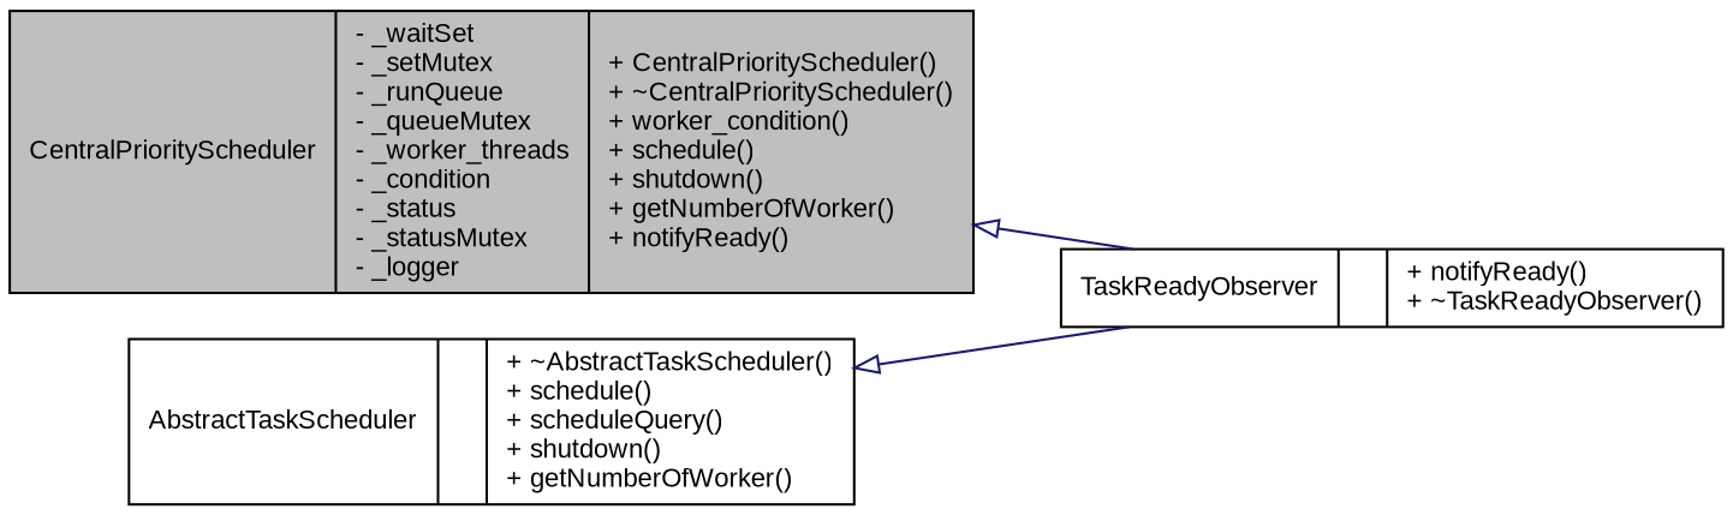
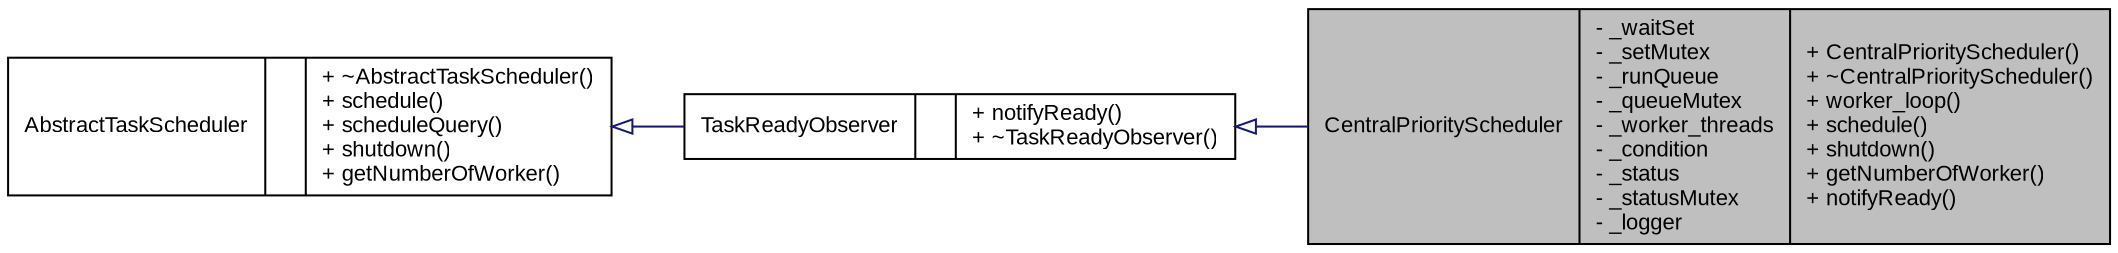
  digraph {
    fontname="Liberation Sans"
    rankdir=LR
    node [color=black fillcolor=white fontname="Liberation Sans" fontsize=11 shape=record style=filled]
    edge [arrowtail=onormal color=midnightblue dir=back fontname="Liberation Sans" fontsize=11 labelfontname=Helvetica labelfontsize=11 style=solid]
-   n1 [fillcolor=grey75 fontcolor=black height=0.2 label="{CentralPriorityScheduler\n|- _waitSet\l- _setMutex\l- _runQueue\l- _queueMutex\l- _worker_threads\l- _condition\l- _status\l- _statusMutex\l- _logger\l|+ CentralPriorityScheduler()\l+ ~CentralPriorityScheduler()\l+ worker_condition()\l+ schedule()\l+ shutdown()\l+ getNumberOfWorker()\l+ notifyReady()\l}" width=0.4]
+   n1 [fillcolor=grey75 fontcolor=black height=0.2 label="{CentralPriorityScheduler\n|- _waitSet\l- _setMutex\l- _runQueue\l- _queueMutex\l- _worker_threads\l- _condition\l- _status\l- _statusMutex\l- _logger\l|+ CentralPriorityScheduler()\l+ ~CentralPriorityScheduler()\l+ worker_loop()\l+ schedule()\l+ shutdown()\l+ getNumberOfWorker()\l+ notifyReady()\l}" width=0.4]
    n2 [height=0.2 label="{AbstractTaskScheduler\n||+ ~AbstractTaskScheduler()\l+ schedule()\l+ scheduleQuery()\l+ shutdown()\l+ getNumberOfWorker()\l}" width=0.4]
    n3 [height=0.2 label="{TaskReadyObserver\n||+ notifyReady()\l+ ~TaskReadyObserver()\l}" width=0.4]
    n2 -> n3
-   n1 -> n3
+   n3 -> n1
  }
